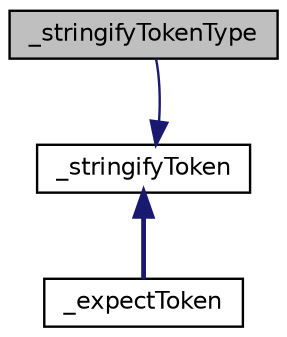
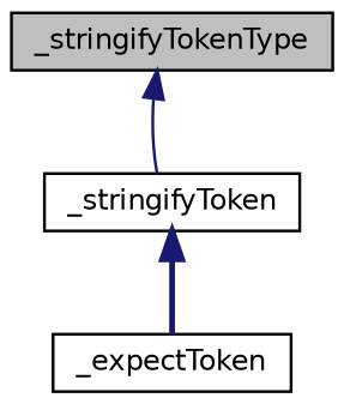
  digraph {
    rankdir=TB
    node [color=black fillcolor=white fontname=Helvetica fontsize=10 shape=record style=filled]
    edge [color=midnightblue dir=back fontname=Helvetica fontsize=10 labelfontname=Helvetica labelfontsize=10]
    n1 [fillcolor=grey75 fontcolor=black height=0.2 label=_stringifyTokenType width=0.4]
    n2 [height=0.2 label=_stringifyToken width=0.4]
    n3 [height=0.2 label=_expectToken width=0.4]
-   n2 -> n1 [style=solid]
+   n1 -> n2 [style=solid]
    n2 -> n3 [style=bold]
  }
